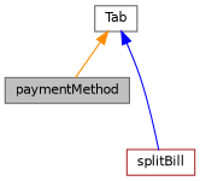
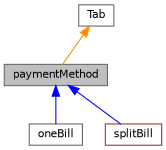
  digraph {
    node [color=gray40 fillcolor=white fontname=Helvetica fontsize=10 shape=record style=filled]
    edge [color=blue dir=back fontname=Helvetica fontsize=10 labelfontname=Helvetica labelfontsize=10 style=solid]
    n1 [fillcolor=grey75 fontcolor=black height=0.2 label=paymentMethod width=0.4]
+   n2 [height=0.2 label=oneBill width=0.4]
    n3 [color=brown height=0.2 label=splitBill width=0.4]
    n4 [height=0.2 label=Tab width=0.4]
-   n4 -> n3
+   n1 -> n2
+   n1 -> n3
    n4 -> n1 [color=darkorange]
  }
